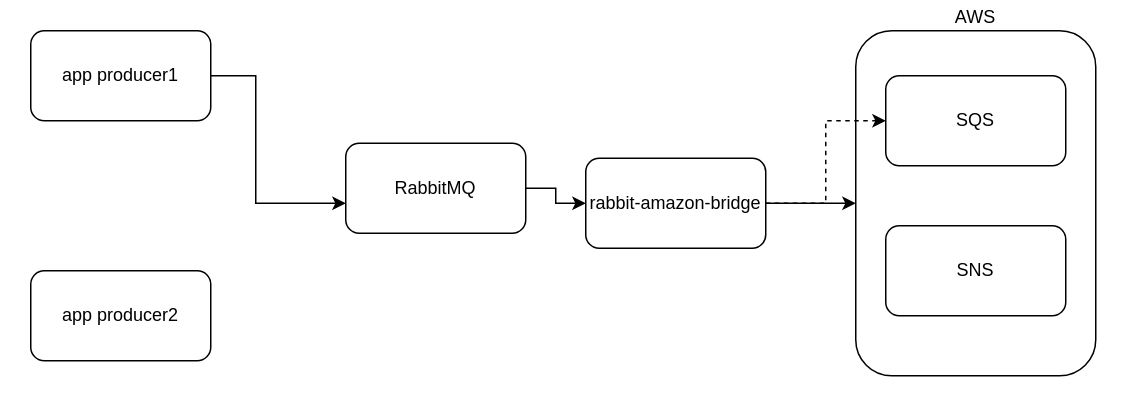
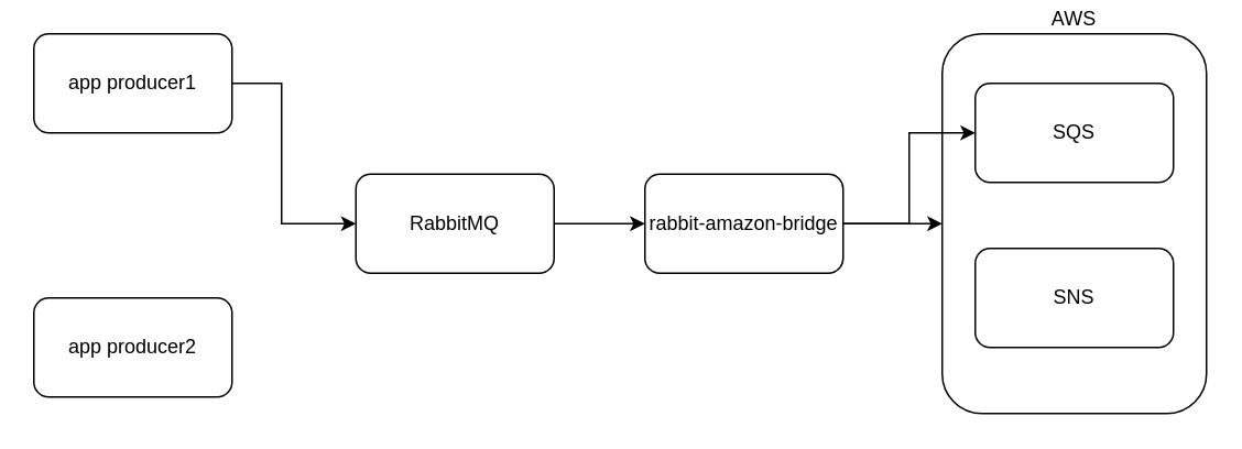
  <mxCell id="0" />
  <mxCell id="1" parent="0" />
  <mxCell id="2" style="edgeStyle=orthogonalEdgeStyle;rounded=0;orthogonalLoop=1;jettySize=auto;html=1;" parent="1" source="3" target="6" edge="1"><mxGeometry relative="1" as="geometry"><Array as="points"><mxPoint x="170" y="50" /><mxPoint x="170" y="135" /></Array></mxGeometry></mxCell>
  <mxCell id="3" value="app producer1" style="rounded=1;whiteSpace=wrap;html=1;" parent="1" vertex="1"><mxGeometry x="20" y="20" width="120" height="60" as="geometry" /></mxCell>
  <mxCell id="4" value="app producer2" style="rounded=1;whiteSpace=wrap;html=1;" parent="1" vertex="1"><mxGeometry x="20" y="180" width="120" height="60" as="geometry" /></mxCell>
  <mxCell id="5" style="edgeStyle=orthogonalEdgeStyle;rounded=0;orthogonalLoop=1;jettySize=auto;html=1;" parent="1" source="6" target="7" edge="1"><mxGeometry relative="1" as="geometry" /></mxCell>
- <mxCell id="6" value="RabbitMQ" style="rounded=1;whiteSpace=wrap;html=1;" parent="1" vertex="1"><mxGeometry x="230" y="95" width="120" height="60" as="geometry" /></mxCell>
+ <mxCell id="6" value="RabbitMQ" style="rounded=1;whiteSpace=wrap;html=1;" parent="1" vertex="1"><mxGeometry x="215" y="105" width="120" height="60" as="geometry" /></mxCell>
  <mxCell id="7" value="rabbit-amazon-bridge" style="rounded=1;whiteSpace=wrap;html=1;" parent="1" vertex="1"><mxGeometry x="390" y="105" width="120" height="60" as="geometry" /></mxCell>
  <mxCell id="8" value="AWS" style="rounded=1;whiteSpace=wrap;html=1;labelPosition=center;verticalLabelPosition=top;align=center;verticalAlign=bottom;" parent="1" vertex="1"><mxGeometry x="570" y="20" width="160" height="230" as="geometry" /></mxCell>
  <mxCell id="9" value="SQS" style="rounded=1;whiteSpace=wrap;html=1;" parent="1" vertex="1"><mxGeometry x="590" y="50" width="120" height="60" as="geometry" /></mxCell>
  <mxCell id="10" value="SNS" style="rounded=1;whiteSpace=wrap;html=1;" parent="1" vertex="1"><mxGeometry x="590" y="150" width="120" height="60" as="geometry" /></mxCell>
  <mxCell id="11" style="edgeStyle=orthogonalEdgeStyle;rounded=0;orthogonalLoop=1;jettySize=auto;html=1;" parent="1" source="7" target="8" edge="1"><mxGeometry relative="1" as="geometry" /></mxCell>
- <mxCell id="12" style="edgeStyle=orthogonalEdgeStyle;rounded=0;orthogonalLoop=1;jettySize=auto;html=1;dashed=1;" parent="1" source="7" target="9" edge="1"><mxGeometry relative="1" as="geometry" /></mxCell>
+ <mxCell id="12" style="edgeStyle=orthogonalEdgeStyle;rounded=0;orthogonalLoop=1;jettySize=auto;html=1;" parent="1" source="7" target="9" edge="1"><mxGeometry relative="1" as="geometry" /></mxCell>
